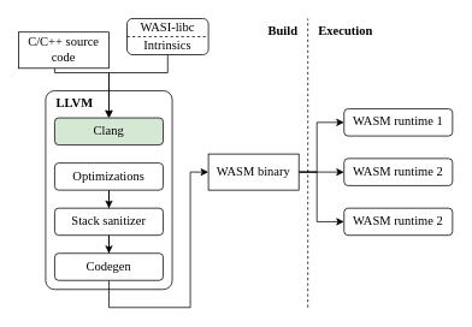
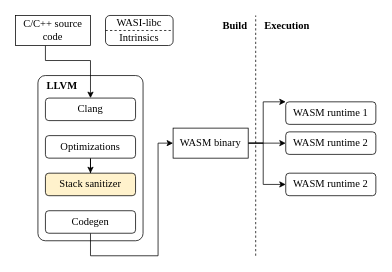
  <mxCell id="0" />
  <mxCell id="1" parent="0" />
  <mxCell id="2" value="" style="rounded=1;whiteSpace=wrap;html=1;fontSize=14;fontFamily=Computer Modern;" parent="1" vertex="1"><mxGeometry x="140" y="20" width="90" height="40" as="geometry" /></mxCell>
  <mxCell id="3" value="" style="rounded=1;whiteSpace=wrap;html=1;arcSize=7;fontFamily=Computer Modern;fontSize=14;" parent="1" vertex="1"><mxGeometry x="50" y="100" width="140" height="220" as="geometry" /></mxCell>
  <mxCell id="4" value="LLVM" style="text;html=1;align=left;verticalAlign=middle;resizable=0;points=[];autosize=1;strokeColor=none;fillColor=none;fontStyle=1;fontFamily=Computer Modern;fontSize=14;" parent="1" vertex="1"><mxGeometry x="60" y="100" width="60" height="30" as="geometry" /></mxCell>
  <mxCell id="5" style="edgeStyle=orthogonalEdgeStyle;rounded=0;orthogonalLoop=1;jettySize=auto;html=1;entryX=0.5;entryY=0;entryDx=0;entryDy=0;fontSize=14;fontFamily=Computer Modern;" parent="1" source="6" target="9" edge="1"><mxGeometry relative="1" as="geometry"><Array as="points"><mxPoint x="60" y="80" /><mxPoint x="120" y="80" /></Array></mxGeometry></mxCell>
- <mxCell id="6" value="C/C++ source code" style="rounded=0;whiteSpace=wrap;html=1;fontFamily=Computer Modern;fontSize=14;" parent="1" vertex="1"><mxGeometry x="20" y="35" width="100" height="40" as="geometry" /></mxCell>
- <mxCell id="7" style="edgeStyle=orthogonalEdgeStyle;rounded=0;orthogonalLoop=1;jettySize=auto;html=1;entryX=0.5;entryY=0;entryDx=0;entryDy=0;fontSize=14;fontFamily=Computer Modern;" parent="1" source="8" target="9" edge="1"><mxGeometry relative="1" as="geometry"><mxPoint x="310" y="120" as="targetPoint" /><Array as="points"><mxPoint x="185" y="80" /><mxPoint x="120" y="80" /></Array></mxGeometry></mxCell>
+ <mxCell id="6" value="C/C++ source code" style="rounded=0;whiteSpace=wrap;html=1;fontFamily=Computer Modern;fontSize=14;" parent="1" vertex="1"><mxGeometry x="20" y="20" width="100" height="40" as="geometry" /></mxCell>
  <mxCell id="8" value="Intrinsics" style="rounded=0;whiteSpace=wrap;html=1;fontFamily=Computer Modern;strokeColor=none;fillColor=none;fontSize=14;" parent="1" vertex="1"><mxGeometry x="140" y="40" width="90" height="20" as="geometry" /></mxCell>
- <mxCell id="9" value="Clang" style="rounded=1;whiteSpace=wrap;html=1;fontFamily=Computer Modern;fontSize=14;fillColor=#d5e8d4;" parent="1" vertex="1"><mxGeometry x="60" y="130" width="120" height="30" as="geometry" /></mxCell>
+ <mxCell id="9" value="Clang" style="rounded=1;whiteSpace=wrap;html=1;fontFamily=Computer Modern;fontSize=14;" parent="1" vertex="1"><mxGeometry x="60" y="130" width="120" height="30" as="geometry" /></mxCell>
  <mxCell id="10" style="edgeStyle=orthogonalEdgeStyle;rounded=0;orthogonalLoop=1;jettySize=auto;html=1;entryX=0.5;entryY=0;entryDx=0;entryDy=0;fontSize=14;fontFamily=Computer Modern;" parent="1" source="11" target="13" edge="1"><mxGeometry relative="1" as="geometry" /></mxCell>
  <mxCell id="11" value="Optimizations" style="rounded=1;whiteSpace=wrap;html=1;fontFamily=Computer Modern;fontSize=14;" parent="1" vertex="1"><mxGeometry x="60" y="180" width="120" height="30" as="geometry" /></mxCell>
- <mxCell id="12" style="edgeStyle=orthogonalEdgeStyle;rounded=0;orthogonalLoop=1;jettySize=auto;html=1;entryX=0.5;entryY=0;entryDx=0;entryDy=0;fontSize=14;fontFamily=Computer Modern;" parent="1" source="13" target="15" edge="1"><mxGeometry relative="1" as="geometry" /></mxCell>
- <mxCell id="13" value="Stack sanitizer" style="rounded=1;whiteSpace=wrap;html=1;fontStyle=0;fontFamily=Computer Modern;fontSize=14;" parent="1" vertex="1"><mxGeometry x="60" y="230" width="120" height="30" as="geometry" /></mxCell>
+ <mxCell id="13" value="Stack sanitizer" style="rounded=1;whiteSpace=wrap;html=1;fontStyle=0;fontFamily=Computer Modern;fontSize=14;fillColor=#fff2cc;" parent="1" vertex="1"><mxGeometry x="60" y="230" width="120" height="30" as="geometry" /></mxCell>
  <mxCell id="14" style="edgeStyle=orthogonalEdgeStyle;rounded=0;orthogonalLoop=1;jettySize=auto;html=1;fontSize=14;fontFamily=Computer Modern;" parent="1" source="15" target="19" edge="1"><mxGeometry relative="1" as="geometry"><Array as="points"><mxPoint x="120" y="340" /><mxPoint x="210" y="340" /><mxPoint x="210" y="190" /></Array></mxGeometry></mxCell>
  <mxCell id="15" value="Codegen" style="rounded=1;whiteSpace=wrap;html=1;fontStyle=0;fontFamily=Computer Modern;fontSize=14;" parent="1" vertex="1"><mxGeometry x="60" y="280" width="120" height="30" as="geometry" /></mxCell>
  <mxCell id="16" style="edgeStyle=orthogonalEdgeStyle;rounded=0;orthogonalLoop=1;jettySize=auto;html=1;" edge="1" parent="1" source="19" target="22"><mxGeometry relative="1" as="geometry"><Array as="points"><mxPoint x="350" y="190" /><mxPoint x="350" y="135" /></Array></mxGeometry></mxCell>
  <mxCell id="17" style="edgeStyle=orthogonalEdgeStyle;rounded=0;orthogonalLoop=1;jettySize=auto;html=1;" edge="1" parent="1" source="19" target="23"><mxGeometry relative="1" as="geometry" /></mxCell>
  <mxCell id="18" style="edgeStyle=orthogonalEdgeStyle;rounded=0;orthogonalLoop=1;jettySize=auto;html=1;" edge="1" parent="1" source="19" target="24"><mxGeometry relative="1" as="geometry"><Array as="points"><mxPoint x="350" y="190" /><mxPoint x="350" y="245" /></Array></mxGeometry></mxCell>
  <mxCell id="19" value="WASM binary" style="rounded=0;whiteSpace=wrap;html=1;fontFamily=Computer Modern;fontSize=14;" parent="1" vertex="1"><mxGeometry x="230" y="170" width="100" height="40" as="geometry" /></mxCell>
  <mxCell id="20" value="WASI-libc" style="rounded=0;whiteSpace=wrap;html=1;fontFamily=Computer Modern;strokeColor=none;fillColor=none;fontSize=14;" parent="1" vertex="1"><mxGeometry x="140" y="20" width="90" height="20" as="geometry" /></mxCell>
  <mxCell id="21" value="" style="endArrow=none;dashed=1;html=1;rounded=0;exitX=0;exitY=0;exitDx=0;exitDy=0;entryX=1;entryY=1;entryDx=0;entryDy=0;fontSize=14;fontFamily=Computer Modern;" parent="1" source="8" target="20" edge="1"><mxGeometry width="50" height="50" relative="1" as="geometry"><mxPoint x="260" y="240" as="sourcePoint" /><mxPoint x="310" y="190" as="targetPoint" /></mxGeometry></mxCell>
- <mxCell id="22" value="WASM runtime 1" style="rounded=1;whiteSpace=wrap;html=1;fontFamily=Computer Modern;fontSize=14;" vertex="1" parent="1"><mxGeometry x="380" y="120" width="120" height="30" as="geometry" /></mxCell>
+ <mxCell id="22" value="WASM runtime 1" style="rounded=1;whiteSpace=wrap;html=1;fontFamily=Computer Modern;fontSize=14;" vertex="1" parent="1"><mxGeometry x="380" y="135" width="120" height="30" as="geometry" /></mxCell>
  <mxCell id="23" value="WASM runtime 2" style="rounded=1;whiteSpace=wrap;html=1;fontFamily=Computer Modern;fontSize=14;" vertex="1" parent="1"><mxGeometry x="380" y="175" width="120" height="30" as="geometry" /></mxCell>
  <mxCell id="24" value="WASM runtime 2" style="rounded=1;whiteSpace=wrap;html=1;fontFamily=Computer Modern;fontSize=14;" vertex="1" parent="1"><mxGeometry x="380" y="230" width="120" height="30" as="geometry" /></mxCell>
  <mxCell id="25" value="" style="endArrow=none;dashed=1;html=1;rounded=0;fontSize=14;fontFamily=Computer Modern;" edge="1" parent="1"><mxGeometry width="50" height="50" relative="1" as="geometry"><mxPoint x="340" y="340" as="sourcePoint" /><mxPoint x="340" y="20" as="targetPoint" /></mxGeometry></mxCell>
  <mxCell id="26" value="Build" style="text;html=1;align=right;verticalAlign=middle;resizable=0;points=[];autosize=1;strokeColor=none;fillColor=none;fontStyle=1;fontFamily=Computer Modern;fontSize=14;spacing=2;spacingLeft=10;spacingRight=10;" vertex="1" parent="1"><mxGeometry x="270" y="20" width="70" height="30" as="geometry" /></mxCell>
  <mxCell id="27" value="Execution" style="text;html=1;align=left;verticalAlign=middle;resizable=0;points=[];autosize=1;strokeColor=none;fillColor=none;fontStyle=1;fontFamily=Computer Modern;fontSize=14;spacing=2;spacingLeft=10;spacingRight=10;" vertex="1" parent="1"><mxGeometry x="340" y="20" width="100" height="30" as="geometry" /></mxCell>
